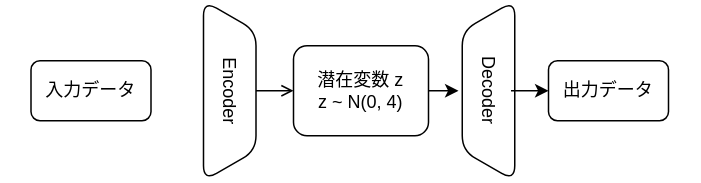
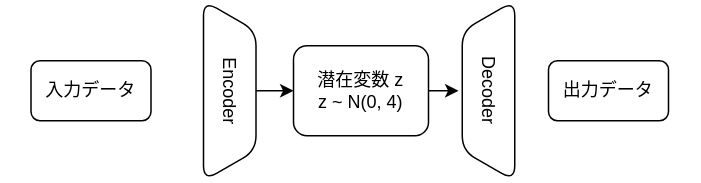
  <mxCell id="0" />
  <mxCell id="1" parent="0" />
  <mxCell id="2" value="入力データ" style="rounded=1;whiteSpace=wrap;html=1;" vertex="1" parent="1"><mxGeometry x="20" y="30" width="80" height="40" as="geometry" /></mxCell>
- <mxCell id="3" value="" style="edgeStyle=none;html=1;endArrow=open;" edge="1" parent="1" source="4" target="6"><mxGeometry relative="1" as="geometry" /></mxCell>
+ <mxCell id="3" value="" style="edgeStyle=none;html=1;" edge="1" parent="1" source="4" target="6"><mxGeometry relative="1" as="geometry" /></mxCell>
  <mxCell id="4" value="Encoder" style="shape=trapezoid;perimeter=trapezoidPerimeter;whiteSpace=wrap;html=1;fixedSize=1;rounded=1;rotation=90;" vertex="1" parent="1"><mxGeometry x="92.5" y="32.5" width="120" height="35" as="geometry" /></mxCell>
  <mxCell id="5" value="" style="edgeStyle=none;html=1;" edge="1" parent="1" source="6"><mxGeometry relative="1" as="geometry"><mxPoint x="305" y="50" as="targetPoint" /></mxGeometry></mxCell>
  <mxCell id="6" value="潜在変数 z&lt;br&gt;z ~ N(0, 4)" style="whiteSpace=wrap;html=1;rounded=1;" vertex="1" parent="1"><mxGeometry x="195" y="20" width="90" height="60" as="geometry" /></mxCell>
  <mxCell id="7" value="" style="shape=trapezoid;perimeter=trapezoidPerimeter;whiteSpace=wrap;html=1;fixedSize=1;rounded=1;rotation=-90;" vertex="1" parent="1"><mxGeometry x="265" y="32.5" width="120" height="35" as="geometry" /></mxCell>
- <mxCell id="8" style="edgeStyle=none;html=1;exitX=0.5;exitY=0;exitDx=0;exitDy=0;entryX=0;entryY=0.5;entryDx=0;entryDy=0;" edge="1" parent="1" source="9" target="10"><mxGeometry relative="1" as="geometry" /></mxCell>
  <mxCell id="9" value="Decoder" style="text;html=1;strokeColor=none;fillColor=none;align=center;verticalAlign=middle;whiteSpace=wrap;rounded=0;rotation=90;" vertex="1" parent="1"><mxGeometry x="295" y="35" width="60" height="30" as="geometry" /></mxCell>
  <mxCell id="10" value="出力データ" style="rounded=1;whiteSpace=wrap;html=1;" vertex="1" parent="1"><mxGeometry x="365" y="30" width="80" height="40" as="geometry" /></mxCell>
